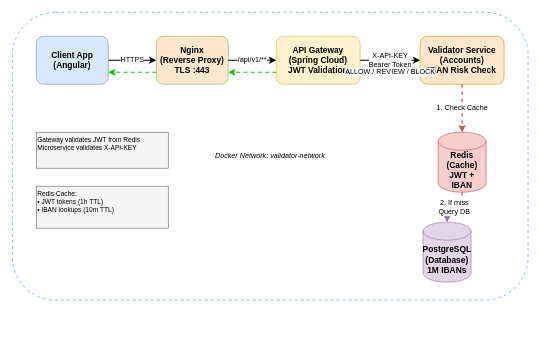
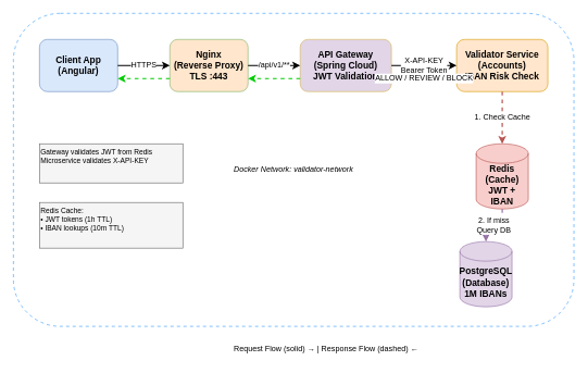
  <mxCell id="0" />
  <mxCell id="1" parent="0" />
  <mxCell id="2" value="Client App&#10;(Angular)" style="rounded=1;whiteSpace=wrap;html=1;fillColor=#dae8fc;strokeColor=#6c8ebf;fontSize=14;fontStyle=1" vertex="1" parent="1"><mxGeometry x="60" y="60" width="120" height="80" as="geometry" /></mxCell>
  <mxCell id="3" value="Nginx&#10;(Reverse Proxy)&#10;TLS :443" style="rounded=1;whiteSpace=wrap;html=1;fillColor=#ffe6cc;strokeColor=#82b366;fontSize=14;fontStyle=1;" vertex="1" parent="1"><mxGeometry x="260" y="60" width="120" height="80" as="geometry" /></mxCell>
- <mxCell id="4" value="API Gateway&#10;(Spring Cloud)&#10;JWT Validation" style="rounded=1;whiteSpace=wrap;html=1;fillColor=#fff2cc;strokeColor=#d6b656;fontSize=14;fontStyle=1" vertex="1" parent="1"><mxGeometry x="460" y="60" width="140" height="80" as="geometry" /></mxCell>
+ <mxCell id="4" value="API Gateway&#10;(Spring Cloud)&#10;JWT Validation" style="rounded=1;whiteSpace=wrap;html=1;fillColor=#e1d5e7;strokeColor=#d6b656;fontSize=14;fontStyle=1;" vertex="1" parent="1"><mxGeometry x="460" y="60" width="140" height="80" as="geometry" /></mxCell>
  <mxCell id="5" value="Validator Service&#10;(Accounts)&#10;IBAN Risk Check" style="rounded=1;whiteSpace=wrap;html=1;fillColor=#ffe6cc;strokeColor=#d79b00;fontSize=14;fontStyle=1" vertex="1" parent="1"><mxGeometry x="700" y="60" width="140" height="80" as="geometry" /></mxCell>
  <mxCell id="6" value="Redis&#10;(Cache)&#10;JWT + IBAN" style="shape=cylinder3;whiteSpace=wrap;html=1;boundedLbl=1;backgroundOutline=1;size=15;fillColor=#f8cecc;strokeColor=#b85450;fontSize=14;fontStyle=1" vertex="1" parent="1"><mxGeometry x="730" y="220" width="80" height="100" as="geometry" /></mxCell>
  <mxCell id="7" value="PostgreSQL&#10;(Database)&#10;1M IBANs" style="shape=cylinder3;whiteSpace=wrap;html=1;boundedLbl=1;backgroundOutline=1;size=15;fillColor=#e1d5e7;strokeColor=#9673a6;fontSize=14;fontStyle=1" vertex="1" parent="1"><mxGeometry x="705" y="370" width="80" height="100" as="geometry" /></mxCell>
  <mxCell id="8" value="HTTPS" style="edgeStyle=orthogonalEdgeStyle;rounded=0;orthogonalLoop=1;jettySize=auto;html=1;exitX=1;exitY=0.5;exitDx=0;exitDy=0;entryX=0;entryY=0.5;entryDx=0;entryDy=0;strokeWidth=2;fontSize=12;" edge="1" parent="1" source="2" target="3"><mxGeometry relative="1" as="geometry" /></mxCell>
  <mxCell id="9" value="/api/v1/**" style="edgeStyle=orthogonalEdgeStyle;rounded=0;orthogonalLoop=1;jettySize=auto;html=1;exitX=1;exitY=0.5;exitDx=0;exitDy=0;entryX=0;entryY=0.5;entryDx=0;entryDy=0;strokeWidth=2;fontSize=12;" edge="1" parent="1" source="3" target="4"><mxGeometry relative="1" as="geometry" /></mxCell>
  <mxCell id="10" value="X-API-KEY&#10;Bearer Token" style="edgeStyle=orthogonalEdgeStyle;rounded=0;orthogonalLoop=1;jettySize=auto;html=1;exitX=1;exitY=0.5;exitDx=0;exitDy=0;entryX=0;entryY=0.5;entryDx=0;entryDy=0;strokeWidth=2;fontSize=12;" edge="1" parent="1" source="4" target="5"><mxGeometry relative="1" as="geometry" /></mxCell>
  <mxCell id="11" value="1. Check Cache" style="edgeStyle=orthogonalEdgeStyle;rounded=0;orthogonalLoop=1;jettySize=auto;html=1;exitX=0.5;exitY=1;exitDx=0;exitDy=0;entryX=0.5;entryY=0;entryDx=0;entryDy=0;entryPerimeter=0;strokeWidth=2;fontSize=12;strokeColor=#b85450;dashed=1;" edge="1" parent="1" source="5" target="6"><mxGeometry relative="1" as="geometry" /></mxCell>
  <mxCell id="12" value="2. If miss&#10;Query DB" style="edgeStyle=orthogonalEdgeStyle;rounded=0;orthogonalLoop=1;jettySize=auto;html=1;exitX=0.5;exitY=1;exitDx=0;exitDy=0;exitPerimeter=0;entryX=0.5;entryY=0;entryDx=0;entryDy=0;entryPerimeter=0;strokeWidth=2;fontSize=12;strokeColor=#9673a6;dashed=1;" edge="1" parent="1" source="6" target="7"><mxGeometry relative="1" as="geometry" /></mxCell>
  <mxCell id="13" value="ALLOW / REVIEW / BLOCK" style="edgeStyle=orthogonalEdgeStyle;rounded=0;orthogonalLoop=1;jettySize=auto;html=1;exitX=0;exitY=0.75;exitDx=0;exitDy=0;entryX=1;entryY=0.75;entryDx=0;entryDy=0;strokeWidth=2;fontSize=12;strokeColor=#00cc00;dashed=1;" edge="1" parent="1" source="5" target="4"><mxGeometry relative="1" as="geometry" /></mxCell>
  <mxCell id="14" value="" style="edgeStyle=orthogonalEdgeStyle;rounded=0;orthogonalLoop=1;jettySize=auto;html=1;exitX=0;exitY=0.75;exitDx=0;exitDy=0;entryX=1;entryY=0.75;entryDx=0;entryDy=0;strokeWidth=2;fontSize=12;strokeColor=#00cc00;dashed=1;" edge="1" parent="1" source="4" target="3"><mxGeometry relative="1" as="geometry" /></mxCell>
  <mxCell id="15" value="" style="edgeStyle=orthogonalEdgeStyle;rounded=0;orthogonalLoop=1;jettySize=auto;html=1;exitX=0;exitY=0.75;exitDx=0;exitDy=0;entryX=1;entryY=0.75;entryDx=0;entryDy=0;strokeWidth=2;fontSize=12;strokeColor=#00cc00;dashed=1;" edge="1" parent="1" source="3" target="2"><mxGeometry relative="1" as="geometry" /></mxCell>
+ <mxCell id="16" value="Request Flow (solid) → | Response Flow (dashed) ←" style="text;html=1;strokeColor=none;fillColor=none;align=center;verticalAlign=middle;whiteSpace=wrap;rounded=0;fontSize=12;" vertex="1" parent="1"><mxGeometry x="330" y="520" width="340" height="30" as="geometry" /></mxCell>
  <mxCell id="17" value="Gateway validates JWT from Redis&#10;Microservice validates X-API-KEY" style="rounded=0;whiteSpace=wrap;html=1;fillColor=#f5f5f5;strokeColor=#666666;fontSize=11;align=left;verticalAlign=top;" vertex="1" parent="1"><mxGeometry x="60" y="220" width="220" height="60" as="geometry" /></mxCell>
  <mxCell id="18" value="Redis Cache:&#10;• JWT tokens (1h TTL)&#10;• IBAN lookups (10m TTL)" style="rounded=0;whiteSpace=wrap;html=1;fillColor=#f5f5f5;strokeColor=#666666;fontSize=11;align=left;verticalAlign=top;" vertex="1" parent="1"><mxGeometry x="60" y="310" width="220" height="70" as="geometry" /></mxCell>
  <mxCell id="19" value="Docker Network: validator-network" style="rounded=1;whiteSpace=wrap;html=1;fillColor=none;strokeColor=#3399ff;fontSize=12;fontStyle=2;dashed=1;dashPattern=5 5;" vertex="1" parent="1"><mxGeometry x="20" y="20" width="860" height="480" as="geometry" /></mxCell>
